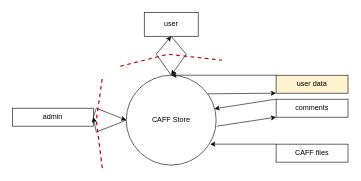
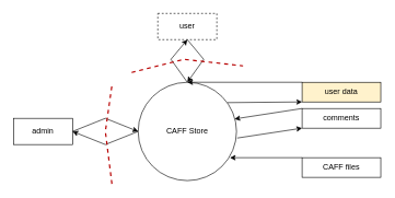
  <mxCell id="0" />
  <mxCell id="1" parent="0" />
  <mxCell id="2" value="CAFF Store" style="ellipse;whiteSpace=wrap;html=1;aspect=fixed;" vertex="1" parent="1"><mxGeometry x="210" y="125" width="150" height="150" as="geometry" /></mxCell>
- <mxCell id="3" value="admin" style="rounded=0;whiteSpace=wrap;html=1;" vertex="1" parent="1"><mxGeometry x="20" y="180" width="135" height="30" as="geometry" /></mxCell>
- <mxCell id="4" value="user" style="rounded=0;whiteSpace=wrap;html=1;" vertex="1" parent="1"><mxGeometry x="240" y="20" width="90" height="40" as="geometry" /></mxCell>
+ <mxCell id="3" value="admin" style="rounded=0;whiteSpace=wrap;html=1;" vertex="1" parent="1"><mxGeometry x="20" y="180" width="90" height="40" as="geometry" /></mxCell>
+ <mxCell id="4" value="user" style="rounded=0;whiteSpace=wrap;html=1;dashed=1;" vertex="1" parent="1"><mxGeometry x="240" y="20" width="90" height="40" as="geometry" /></mxCell>
  <mxCell id="5" value="user data" style="rounded=0;whiteSpace=wrap;html=1;fillColor=#fff2cc;" vertex="1" parent="1"><mxGeometry x="460" y="125" width="120" height="30" as="geometry" /></mxCell>
  <mxCell id="6" value="comments" style="rounded=0;whiteSpace=wrap;html=1;" vertex="1" parent="1"><mxGeometry x="460" y="165" width="120" height="30" as="geometry" /></mxCell>
  <mxCell id="7" value="CAFF files" style="rounded=0;whiteSpace=wrap;html=1;" vertex="1" parent="1"><mxGeometry x="460" y="240" width="120" height="30" as="geometry" /></mxCell>
  <mxCell id="8" value="" style="endArrow=classic;html=1;rounded=0;entryX=0;entryY=1;entryDx=0;entryDy=0;exitX=0.907;exitY=0.207;exitDx=0;exitDy=0;exitPerimeter=0;" edge="1" parent="1" source="2" target="5"><mxGeometry width="50" height="50" relative="1" as="geometry"><mxPoint x="270" y="220" as="sourcePoint" /><mxPoint x="320" y="170" as="targetPoint" /></mxGeometry></mxCell>
  <mxCell id="9" value="" style="endArrow=classic;html=1;rounded=0;entryX=0.5;entryY=0;entryDx=0;entryDy=0;exitX=0;exitY=0;exitDx=0;exitDy=0;" edge="1" parent="1" source="5" target="2"><mxGeometry width="50" height="50" relative="1" as="geometry"><mxPoint x="330" y="101.05" as="sourcePoint" /><mxPoint x="443.95" y="100" as="targetPoint" /></mxGeometry></mxCell>
  <mxCell id="10" value="" style="endArrow=classic;html=1;rounded=0;entryX=0;entryY=1;entryDx=0;entryDy=0;exitX=1.007;exitY=0.567;exitDx=0;exitDy=0;exitPerimeter=0;" edge="1" parent="1" source="2" target="6"><mxGeometry width="50" height="50" relative="1" as="geometry"><mxPoint x="380" y="210" as="sourcePoint" /><mxPoint x="450" y="210" as="targetPoint" /></mxGeometry></mxCell>
  <mxCell id="11" value="" style="endArrow=classic;html=1;rounded=0;exitX=0;exitY=0;exitDx=0;exitDy=0;entryX=0.98;entryY=0.373;entryDx=0;entryDy=0;entryPerimeter=0;" edge="1" parent="1" source="6" target="2"><mxGeometry width="50" height="50" relative="1" as="geometry"><mxPoint x="376.05" y="186.05" as="sourcePoint" /><mxPoint x="490" y="185" as="targetPoint" /></mxGeometry></mxCell>
  <mxCell id="12" value="" style="endArrow=classic;html=1;rounded=0;exitX=0;exitY=0;exitDx=0;exitDy=0;" edge="1" parent="1" source="7"><mxGeometry width="50" height="50" relative="1" as="geometry"><mxPoint x="453" y="240" as="sourcePoint" /><mxPoint x="350" y="240" as="targetPoint" /></mxGeometry></mxCell>
  <mxCell id="13" value="" style="endArrow=classic;html=1;rounded=0;exitX=0.5;exitY=0;exitDx=0;exitDy=0;entryX=0.5;entryY=1;entryDx=0;entryDy=0;" edge="1" parent="1" source="2" target="4"><mxGeometry width="50" height="50" relative="1" as="geometry"><mxPoint x="270" y="160" as="sourcePoint" /><mxPoint x="320" y="110" as="targetPoint" /><Array as="points"><mxPoint x="260" y="90" /></Array></mxGeometry></mxCell>
  <mxCell id="14" value="" style="endArrow=classic;html=1;rounded=0;exitX=0;exitY=0.5;exitDx=0;exitDy=0;entryX=1;entryY=0.5;entryDx=0;entryDy=0;" edge="1" parent="1" source="2" target="3"><mxGeometry width="50" height="50" relative="1" as="geometry"><mxPoint x="165" y="265" as="sourcePoint" /><mxPoint x="165" y="200" as="targetPoint" /><Array as="points"><mxPoint x="160" y="220" /></Array></mxGeometry></mxCell>
  <mxCell id="15" value="" style="endArrow=classic;html=1;rounded=0;exitX=1;exitY=0.5;exitDx=0;exitDy=0;entryX=0;entryY=0.5;entryDx=0;entryDy=0;" edge="1" parent="1" source="3" target="2"><mxGeometry width="50" height="50" relative="1" as="geometry"><mxPoint x="220" y="210" as="sourcePoint" /><mxPoint x="120" y="210" as="targetPoint" /><Array as="points"><mxPoint x="160" y="180" /></Array></mxGeometry></mxCell>
  <mxCell id="16" value="" style="endArrow=classic;html=1;rounded=0;entryX=0.5;entryY=0;entryDx=0;entryDy=0;exitX=0.5;exitY=1;exitDx=0;exitDy=0;" edge="1" parent="1" source="4" target="2"><mxGeometry width="50" height="50" relative="1" as="geometry"><mxPoint x="270" y="160" as="sourcePoint" /><mxPoint x="320" y="110" as="targetPoint" /><Array as="points"><mxPoint x="310" y="90" /></Array></mxGeometry></mxCell>
  <mxCell id="17" value="" style="endArrow=none;dashed=1;html=1;rounded=0;fillColor=#f8cecc;strokeColor=#B80404;strokeWidth=2;" edge="1" parent="1"><mxGeometry width="50" height="50" relative="1" as="geometry"><mxPoint x="200" y="110" as="sourcePoint" /><mxPoint x="370" y="100" as="targetPoint" /><Array as="points"><mxPoint x="280" y="90" /></Array></mxGeometry></mxCell>
  <mxCell id="18" value="" style="endArrow=none;dashed=1;html=1;rounded=0;fillColor=#f8cecc;strokeColor=#B80404;strokeWidth=2;" edge="1" parent="1"><mxGeometry width="50" height="50" relative="1" as="geometry"><mxPoint x="170" y="280" as="sourcePoint" /><mxPoint x="170" y="130" as="targetPoint" /><Array as="points"><mxPoint x="160" y="200" /></Array></mxGeometry></mxCell>
